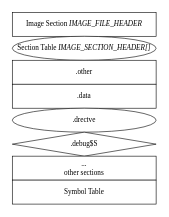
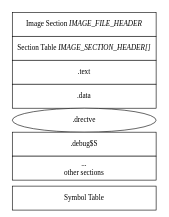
  <mxCell id="0" />
  <mxCell id="1" parent="0" />
  <mxCell id="2" value="&lt;font face=&quot;Georgia&quot;&gt;Image Section&lt;i&gt;&amp;nbsp;IMAGE_FILE_HEADER&lt;/i&gt;&lt;/font&gt;" style="rounded=0;whiteSpace=wrap;html=1;" vertex="1" parent="1"><mxGeometry x="20" y="20" width="240" height="40" as="geometry" /></mxCell>
- <mxCell id="3" value="&lt;font face=&quot;Georgia&quot;&gt;Section Table&lt;i&gt; IMAGE_SECTION_HEADER[]&lt;/i&gt;&lt;/font&gt;" style="ellipse;whiteSpace=wrap;html=1;" vertex="1" parent="1"><mxGeometry x="20" y="60" width="240" height="40" as="geometry" /></mxCell>
- <mxCell id="4" value="&lt;font face=&quot;Georgia&quot;&gt;.other&lt;/font&gt;" style="rounded=0;whiteSpace=wrap;html=1;" vertex="1" parent="1"><mxGeometry x="20" y="100" width="240" height="40" as="geometry" /></mxCell>
+ <mxCell id="3" value="&lt;font face=&quot;Georgia&quot;&gt;Section Table&lt;i&gt; IMAGE_SECTION_HEADER[]&lt;/i&gt;&lt;/font&gt;" style="rounded=0;whiteSpace=wrap;html=1;" vertex="1" parent="1"><mxGeometry x="20" y="60" width="240" height="40" as="geometry" /></mxCell>
+ <mxCell id="4" value="&lt;font face=&quot;Georgia&quot;&gt;.text&lt;/font&gt;" style="rounded=0;whiteSpace=wrap;html=1;" vertex="1" parent="1"><mxGeometry x="20" y="100" width="240" height="40" as="geometry" /></mxCell>
  <mxCell id="5" value="&lt;font face=&quot;Georgia&quot;&gt;.data&lt;br&gt;&lt;/font&gt;" style="rounded=0;whiteSpace=wrap;html=1;" vertex="1" parent="1"><mxGeometry x="20" y="140" width="240" height="40" as="geometry" /></mxCell>
  <mxCell id="6" value="&lt;font face=&quot;Georgia&quot;&gt;.drectve&lt;br&gt;&lt;/font&gt;" style="ellipse;whiteSpace=wrap;html=1;" vertex="1" parent="1"><mxGeometry x="20" y="180" width="240" height="40" as="geometry" /></mxCell>
- <mxCell id="7" value="&lt;font face=&quot;Georgia&quot;&gt;.debug$S&lt;br&gt;&lt;/font&gt;" style="rhombus;whiteSpace=wrap;html=1;" vertex="1" parent="1"><mxGeometry x="20" y="220" width="240" height="40" as="geometry" /></mxCell>
+ <mxCell id="7" value="&lt;font face=&quot;Georgia&quot;&gt;.debug$S&lt;br&gt;&lt;/font&gt;" style="rounded=0;whiteSpace=wrap;html=1;" vertex="1" parent="1"><mxGeometry x="20" y="220" width="240" height="40" as="geometry" /></mxCell>
  <mxCell id="8" value="&lt;font face=&quot;Georgia&quot;&gt;...&lt;br&gt;other sections&lt;br&gt;&lt;/font&gt;" style="rounded=0;whiteSpace=wrap;html=1;" vertex="1" parent="1"><mxGeometry x="20" y="260" width="240" height="40" as="geometry" /></mxCell>
- <mxCell id="9" value="&lt;font face=&quot;Georgia&quot;&gt;Symbol Table&lt;br&gt;&lt;/font&gt;" style="rounded=0;whiteSpace=wrap;html=1;" vertex="1" parent="1"><mxGeometry x="20" y="300" width="240" height="40" as="geometry" /></mxCell>
+ <mxCell id="9" value="&lt;font face=&quot;Georgia&quot;&gt;Symbol Table&lt;br&gt;&lt;/font&gt;" style="rounded=0;whiteSpace=wrap;html=1;" vertex="1" parent="1"><mxGeometry x="20" y="310" width="240" height="40" as="geometry" /></mxCell>
